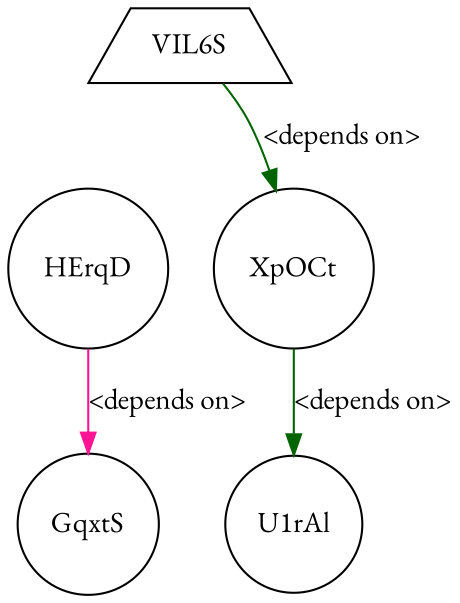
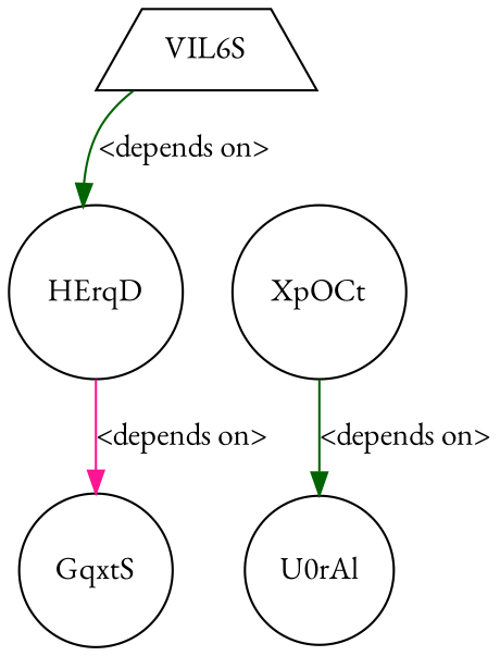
  digraph {
    fontname="EB Garamond"
    node [fontname="EB Garamond" shape=circle]
    edge [color=darkgreen fontname="EB Garamond"]
    n1 [label=VIL6S shape=trapezium]
    n2 [label=HErqD]
    n3 [label=GqxtS]
    n4 [label=XpOCt]
-   n5 [label=U1rAl]
-   n1 -> n4 [label="<depends on>"]
+   n5 [label=U0rAl]
+   n1 -> n2 [label="<depends on>"]
    n2 -> n3 [color=deeppink label="<depends on>"]
    n4 -> n5 [label="<depends on>"]
  }
